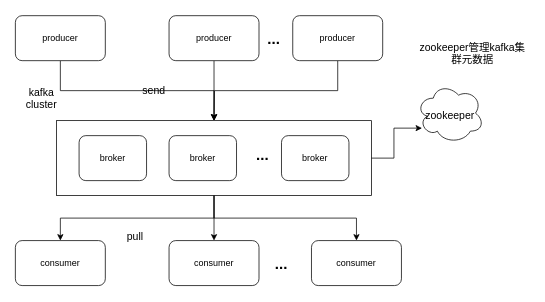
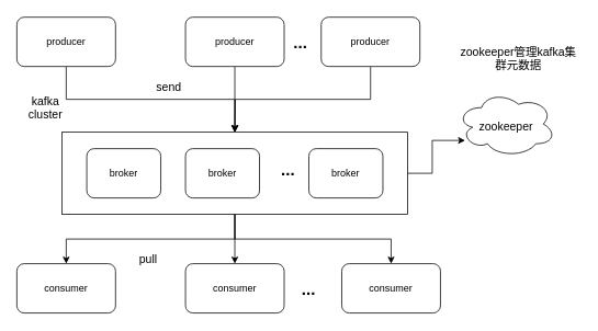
  <mxCell id="0" />
  <mxCell id="1" parent="0" />
  <mxCell id="2" style="edgeStyle=orthogonalEdgeStyle;rounded=0;orthogonalLoop=1;jettySize=auto;html=1;exitX=0.5;exitY=1;exitDx=0;exitDy=0;fontSize=14;" edge="1" parent="1" source="3" target="21"><mxGeometry relative="1" as="geometry" /></mxCell>
  <mxCell id="3" value="producer" style="rounded=1;whiteSpace=wrap;html=1;" vertex="1" parent="1"><mxGeometry x="20" y="20" width="120" height="60" as="geometry" /></mxCell>
  <mxCell id="4" style="edgeStyle=orthogonalEdgeStyle;rounded=0;orthogonalLoop=1;jettySize=auto;html=1;exitX=0.5;exitY=1;exitDx=0;exitDy=0;fontSize=14;" edge="1" parent="1" source="5"><mxGeometry relative="1" as="geometry"><mxPoint x="285" y="160" as="targetPoint" /></mxGeometry></mxCell>
  <mxCell id="5" value="producer" style="rounded=1;whiteSpace=wrap;html=1;" vertex="1" parent="1"><mxGeometry x="225" y="20" width="120" height="60" as="geometry" /></mxCell>
  <mxCell id="6" style="edgeStyle=orthogonalEdgeStyle;rounded=0;orthogonalLoop=1;jettySize=auto;html=1;exitX=0.5;exitY=1;exitDx=0;exitDy=0;fontSize=14;" edge="1" parent="1" source="7"><mxGeometry relative="1" as="geometry"><mxPoint x="285" y="160" as="targetPoint" /></mxGeometry></mxCell>
  <mxCell id="7" value="producer" style="rounded=1;whiteSpace=wrap;html=1;" vertex="1" parent="1"><mxGeometry x="390" y="20" width="120" height="60" as="geometry" /></mxCell>
  <mxCell id="8" value="&lt;b&gt;&lt;font style=&quot;font-size: 20px&quot;&gt;...&lt;/font&gt;&lt;/b&gt;" style="text;html=1;strokeColor=none;fillColor=none;align=center;verticalAlign=middle;whiteSpace=wrap;rounded=0;" vertex="1" parent="1"><mxGeometry x="335" y="35" width="60" height="30" as="geometry" /></mxCell>
  <mxCell id="9" value="broker" style="rounded=1;whiteSpace=wrap;html=1;" vertex="1" parent="1"><mxGeometry x="105" y="180" width="90" height="60" as="geometry" /></mxCell>
  <mxCell id="10" value="broker" style="rounded=1;whiteSpace=wrap;html=1;" vertex="1" parent="1"><mxGeometry x="225" y="180" width="90" height="60" as="geometry" /></mxCell>
  <mxCell id="11" value="broker" style="rounded=1;whiteSpace=wrap;html=1;" vertex="1" parent="1"><mxGeometry x="375" y="180" width="90" height="60" as="geometry" /></mxCell>
  <mxCell id="12" value="&lt;b&gt;&lt;font style=&quot;font-size: 20px&quot;&gt;...&lt;/font&gt;&lt;/b&gt;" style="text;html=1;strokeColor=none;fillColor=none;align=center;verticalAlign=middle;whiteSpace=wrap;rounded=0;" vertex="1" parent="1"><mxGeometry x="320" y="190" width="60" height="30" as="geometry" /></mxCell>
  <mxCell id="13" value="consumer" style="rounded=1;whiteSpace=wrap;html=1;" vertex="1" parent="1"><mxGeometry x="20" y="320" width="120" height="60" as="geometry" /></mxCell>
  <mxCell id="14" value="consumer" style="rounded=1;whiteSpace=wrap;html=1;" vertex="1" parent="1"><mxGeometry x="225" y="320" width="120" height="60" as="geometry" /></mxCell>
  <mxCell id="15" value="consumer" style="rounded=1;whiteSpace=wrap;html=1;" vertex="1" parent="1"><mxGeometry x="415" y="320" width="120" height="60" as="geometry" /></mxCell>
  <mxCell id="16" value="&lt;b&gt;&lt;font style=&quot;font-size: 20px&quot;&gt;...&lt;/font&gt;&lt;/b&gt;" style="text;html=1;strokeColor=none;fillColor=none;align=center;verticalAlign=middle;whiteSpace=wrap;rounded=0;" vertex="1" parent="1"><mxGeometry x="345" y="335" width="60" height="30" as="geometry" /></mxCell>
- <mxCell id="17" value="&lt;font style=&quot;font-size: 14px&quot;&gt;zookeeper&lt;/font&gt;" style="ellipse;shape=cloud;whiteSpace=wrap;html=1;fontSize=20;fillColor=none;" vertex="1" parent="1"><mxGeometry x="555" y="110" width="90" height="80" as="geometry" /></mxCell>
+ <mxCell id="17" value="&lt;font style=&quot;font-size: 14px&quot;&gt;zookeeper&lt;/font&gt;" style="ellipse;shape=cloud;whiteSpace=wrap;html=1;fontSize=20;fillColor=none;" vertex="1" parent="1"><mxGeometry x="555" y="110" width="120" height="80" as="geometry" /></mxCell>
  <mxCell id="18" style="edgeStyle=orthogonalEdgeStyle;rounded=0;orthogonalLoop=1;jettySize=auto;html=1;exitX=1;exitY=0.5;exitDx=0;exitDy=0;entryX=0.083;entryY=0.75;entryDx=0;entryDy=0;entryPerimeter=0;fontSize=14;" edge="1" parent="1" source="21" target="17"><mxGeometry relative="1" as="geometry" /></mxCell>
  <mxCell id="19" style="edgeStyle=orthogonalEdgeStyle;rounded=0;orthogonalLoop=1;jettySize=auto;html=1;exitX=0.5;exitY=1;exitDx=0;exitDy=0;entryX=0.5;entryY=0;entryDx=0;entryDy=0;fontSize=14;" edge="1" parent="1" source="21" target="13"><mxGeometry relative="1" as="geometry" /></mxCell>
  <mxCell id="20" style="edgeStyle=orthogonalEdgeStyle;rounded=0;orthogonalLoop=1;jettySize=auto;html=1;exitX=0.5;exitY=1;exitDx=0;exitDy=0;entryX=0.5;entryY=0;entryDx=0;entryDy=0;fontSize=14;" edge="1" parent="1" source="21" target="15"><mxGeometry relative="1" as="geometry" /></mxCell>
  <mxCell id="21" value="" style="rounded=0;whiteSpace=wrap;html=1;fontSize=14;fillColor=none;" vertex="1" parent="1"><mxGeometry x="75" y="160" width="420" height="100" as="geometry" /></mxCell>
  <mxCell id="22" value="" style="endArrow=classic;html=1;rounded=0;fontSize=14;" edge="1" parent="1" target="14"><mxGeometry width="50" height="50" relative="1" as="geometry"><mxPoint x="285" y="260" as="sourcePoint" /><mxPoint x="315" y="300" as="targetPoint" /></mxGeometry></mxCell>
  <mxCell id="23" value="pull" style="text;html=1;strokeColor=none;fillColor=none;align=center;verticalAlign=middle;whiteSpace=wrap;rounded=0;fontSize=14;" vertex="1" parent="1"><mxGeometry x="150" y="300" width="60" height="30" as="geometry" /></mxCell>
- <mxCell id="24" value="send" style="text;html=1;strokeColor=none;fillColor=none;align=center;verticalAlign=middle;whiteSpace=wrap;rounded=0;fontSize=14;" vertex="1" parent="1"><mxGeometry x="175" y="105" width="60" height="30" as="geometry" /></mxCell>
+ <mxCell id="24" value="send" style="text;html=1;strokeColor=none;fillColor=none;align=center;verticalAlign=middle;whiteSpace=wrap;rounded=0;fontSize=14;" vertex="1" parent="1"><mxGeometry x="175" y="90" width="60" height="30" as="geometry" /></mxCell>
  <mxCell id="25" value="zookeeper管理kafka集群元数据" style="text;html=1;strokeColor=none;fillColor=none;align=center;verticalAlign=middle;whiteSpace=wrap;rounded=0;fontSize=14;" vertex="1" parent="1"><mxGeometry x="555" y="55" width="150" height="30" as="geometry" /></mxCell>
  <mxCell id="26" value="kafka cluster" style="text;html=1;strokeColor=none;fillColor=none;align=center;verticalAlign=middle;whiteSpace=wrap;rounded=0;fontSize=14;" vertex="1" parent="1"><mxGeometry x="25" y="115" width="60" height="30" as="geometry" /></mxCell>
